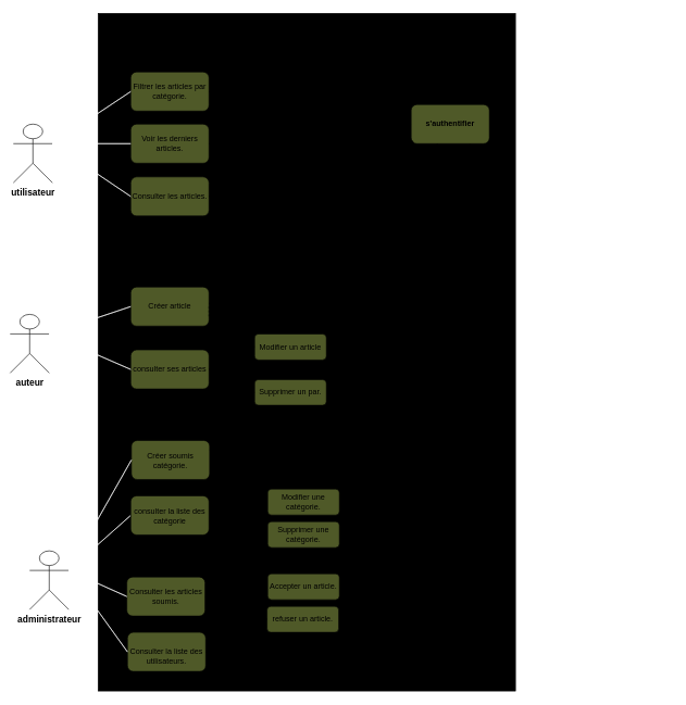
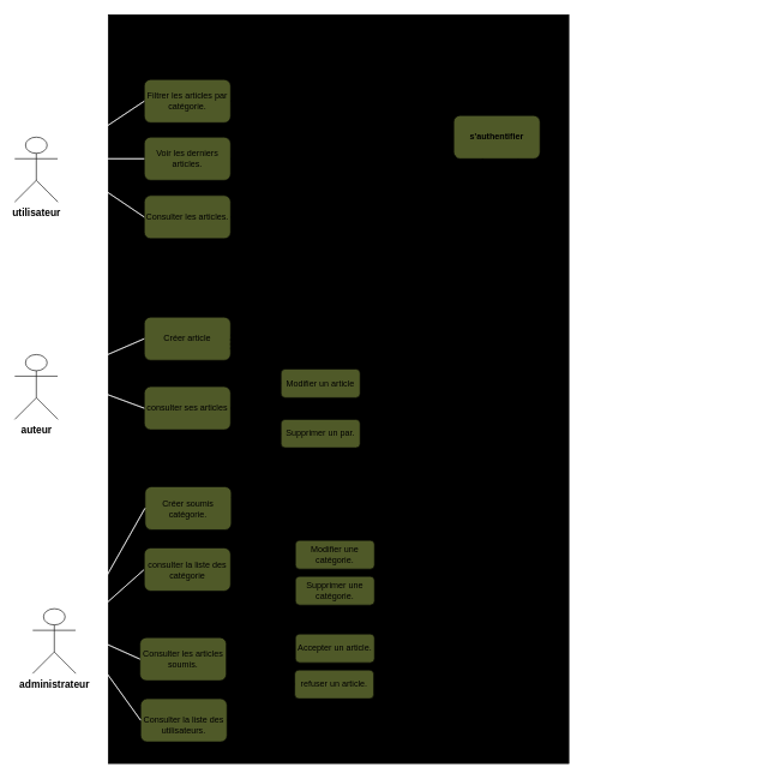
  <mxCell id="0" />
  <mxCell id="1" parent="0" />
  <mxCell id="2" value="" style="rounded=0;whiteSpace=wrap;html=1;fontSize=9;fillColor=#000000;" parent="1" vertex="1"><mxGeometry x="150" y="20" width="640" height="1040" as="geometry" /></mxCell>
  <mxCell id="3" value="&lt;div style=&quot;text-align: start;&quot;&gt;&lt;font face=&quot;Nunito Sans, sans-serif&quot; color=&quot;#000000&quot;&gt;&lt;span style=&quot;font-size: 14px; background-color: rgb(255, 255, 255);&quot;&gt;&lt;b&gt;utilisateur&lt;/b&gt;&lt;/span&gt;&lt;/font&gt;&lt;/div&gt;" style="shape=umlActor;verticalLabelPosition=bottom;verticalAlign=top;html=1;outlineConnect=0;" parent="1" vertex="1"><mxGeometry x="20" y="190" width="60" height="90" as="geometry" /></mxCell>
  <mxCell id="4" value="&lt;div style=&quot;text-align: start;&quot;&gt;&lt;span style=&quot;box-sizing: border-box; border: 0px solid; --tw-border-spacing-x: 0; --tw-border-spacing-y: 0; --tw-translate-x: 0; --tw-translate-y: 0; --tw-rotate: 0; --tw-skew-x: 0; --tw-skew-y: 0; --tw-scale-x: 1; --tw-scale-y: 1; --tw-pan-x: ; --tw-pan-y: ; --tw-pinch-zoom: ; --tw-scroll-snap-strictness: proximity; --tw-gradient-from-position: ; --tw-gradient-via-position: ; --tw-gradient-to-position: ; --tw-ordinal: ; --tw-slashed-zero: ; --tw-numeric-figure: ; --tw-numeric-spacing: ; --tw-numeric-fraction: ; --tw-ring-inset: ; --tw-ring-offset-width: 0px; --tw-ring-offset-color: #fff; --tw-ring-color: rgba(59,130,246,.5); --tw-ring-offset-shadow: 0 0 #0000; --tw-ring-shadow: 0 0 #0000; --tw-shadow: 0 0 #0000; --tw-shadow-colored: 0 0 #0000; --tw-blur: ; --tw-brightness: ; --tw-contrast: ; --tw-grayscale: ; --tw-hue-rotate: ; --tw-invert: ; --tw-saturate: ; --tw-sepia: ; --tw-drop-shadow: ; --tw-backdrop-blur: ; --tw-backdrop-brightness: ; --tw-backdrop-contrast: ; --tw-backdrop-grayscale: ; --tw-backdrop-hue-rotate: ; --tw-backdrop-invert: ; --tw-backdrop-opacity: ; --tw-backdrop-saturate: ; --tw-backdrop-sepia: ; --tw-contain-size: ; --tw-contain-layout: ; --tw-contain-paint: ; --tw-contain-style: ; font-weight: bolder; color: rgb(0, 0, 0); font-family: &amp;quot;Nunito Sans&amp;quot;, sans-serif; font-size: 14px; background-color: rgb(255, 255, 255);&quot;&gt;administrateur&lt;/span&gt;&lt;br&gt;&lt;/div&gt;" style="shape=umlActor;verticalLabelPosition=bottom;verticalAlign=top;html=1;outlineConnect=0;" parent="1" vertex="1"><mxGeometry x="45" y="845" width="60" height="90" as="geometry" /></mxCell>
- <mxCell id="5" value="&lt;div style=&quot;text-align: start;&quot;&gt;&lt;span style=&quot;box-sizing: border-box; border: 0px solid; --tw-border-spacing-x: 0; --tw-border-spacing-y: 0; --tw-translate-x: 0; --tw-translate-y: 0; --tw-rotate: 0; --tw-skew-x: 0; --tw-skew-y: 0; --tw-scale-x: 1; --tw-scale-y: 1; --tw-pan-x: ; --tw-pan-y: ; --tw-pinch-zoom: ; --tw-scroll-snap-strictness: proximity; --tw-gradient-from-position: ; --tw-gradient-via-position: ; --tw-gradient-to-position: ; --tw-ordinal: ; --tw-slashed-zero: ; --tw-numeric-figure: ; --tw-numeric-spacing: ; --tw-numeric-fraction: ; --tw-ring-inset: ; --tw-ring-offset-width: 0px; --tw-ring-offset-color: #fff; --tw-ring-color: rgba(59,130,246,.5); --tw-ring-offset-shadow: 0 0 #0000; --tw-ring-shadow: 0 0 #0000; --tw-shadow: 0 0 #0000; --tw-shadow-colored: 0 0 #0000; --tw-blur: ; --tw-brightness: ; --tw-contrast: ; --tw-grayscale: ; --tw-hue-rotate: ; --tw-invert: ; --tw-saturate: ; --tw-sepia: ; --tw-drop-shadow: ; --tw-backdrop-blur: ; --tw-backdrop-brightness: ; --tw-backdrop-contrast: ; --tw-backdrop-grayscale: ; --tw-backdrop-hue-rotate: ; --tw-backdrop-invert: ; --tw-backdrop-opacity: ; --tw-backdrop-saturate: ; --tw-backdrop-sepia: ; --tw-contain-size: ; --tw-contain-layout: ; --tw-contain-paint: ; --tw-contain-style: ; font-weight: bolder; color: rgb(0, 0, 0); font-family: &amp;quot;Nunito Sans&amp;quot;, sans-serif; font-size: 14px; background-color: rgb(255, 255, 255);&quot;&gt;auteur&lt;/span&gt;&lt;br&gt;&lt;/div&gt;" style="shape=umlActor;verticalLabelPosition=bottom;verticalAlign=top;html=1;outlineConnect=0;" parent="1" vertex="1"><mxGeometry x="15" y="482" width="60" height="90" as="geometry" /></mxCell>
+ <mxCell id="5" value="&lt;div style=&quot;text-align: start;&quot;&gt;&lt;span style=&quot;box-sizing: border-box; border: 0px solid; --tw-border-spacing-x: 0; --tw-border-spacing-y: 0; --tw-translate-x: 0; --tw-translate-y: 0; --tw-rotate: 0; --tw-skew-x: 0; --tw-skew-y: 0; --tw-scale-x: 1; --tw-scale-y: 1; --tw-pan-x: ; --tw-pan-y: ; --tw-pinch-zoom: ; --tw-scroll-snap-strictness: proximity; --tw-gradient-from-position: ; --tw-gradient-via-position: ; --tw-gradient-to-position: ; --tw-ordinal: ; --tw-slashed-zero: ; --tw-numeric-figure: ; --tw-numeric-spacing: ; --tw-numeric-fraction: ; --tw-ring-inset: ; --tw-ring-offset-width: 0px; --tw-ring-offset-color: #fff; --tw-ring-color: rgba(59,130,246,.5); --tw-ring-offset-shadow: 0 0 #0000; --tw-ring-shadow: 0 0 #0000; --tw-shadow: 0 0 #0000; --tw-shadow-colored: 0 0 #0000; --tw-blur: ; --tw-brightness: ; --tw-contrast: ; --tw-grayscale: ; --tw-hue-rotate: ; --tw-invert: ; --tw-saturate: ; --tw-sepia: ; --tw-drop-shadow: ; --tw-backdrop-blur: ; --tw-backdrop-brightness: ; --tw-backdrop-contrast: ; --tw-backdrop-grayscale: ; --tw-backdrop-hue-rotate: ; --tw-backdrop-invert: ; --tw-backdrop-opacity: ; --tw-backdrop-saturate: ; --tw-backdrop-sepia: ; --tw-contain-size: ; --tw-contain-layout: ; --tw-contain-paint: ; --tw-contain-style: ; font-weight: bolder; color: rgb(0, 0, 0); font-family: &amp;quot;Nunito Sans&amp;quot;, sans-serif; font-size: 14px; background-color: rgb(255, 255, 255);&quot;&gt;auteur&lt;/span&gt;&lt;br&gt;&lt;/div&gt;" style="shape=umlActor;verticalLabelPosition=bottom;verticalAlign=top;html=1;outlineConnect=0;" parent="1" vertex="1"><mxGeometry x="20" y="492" width="60" height="90" as="geometry" /></mxCell>
  <mxCell id="6" value="" style="group" parent="1" vertex="1" connectable="0"><mxGeometry x="140" y="690.5" width="140" height="70" as="geometry" /></mxCell>
  <mxCell id="7" value="" style="group" parent="6" vertex="1" connectable="0"><mxGeometry y="-25" width="140" height="70" as="geometry" /></mxCell>
  <mxCell id="8" value="Créer soumis catégorie." style="rounded=1;whiteSpace=wrap;html=1;fillColor=#4F5928;" parent="7" vertex="1"><mxGeometry x="61" y="10" width="120.0" height="60" as="geometry" /></mxCell>
  <mxCell id="9" value="" style="group" parent="1" vertex="1" connectable="0"><mxGeometry x="890" y="590" width="140" height="70" as="geometry" /></mxCell>
  <mxCell id="10" value="&lt;br&gt;Consulter la liste des utilisateurs." style="rounded=1;whiteSpace=wrap;html=1;fillColor=#4F5928;" parent="9" vertex="1"><mxGeometry x="-695" y="380" width="120.0" height="60" as="geometry" /></mxCell>
  <mxCell id="11" value="Modifier un article" style="rounded=1;whiteSpace=wrap;html=1;fillColor=#4F5928;" parent="1" vertex="1"><mxGeometry x="390" y="512" width="110" height="40" as="geometry" /></mxCell>
  <mxCell id="12" value="Voir les derniers articles." style="rounded=1;whiteSpace=wrap;html=1;fillColor=#4F5928;" parent="1" vertex="1"><mxGeometry x="200" y="190" width="120.0" height="60" as="geometry" /></mxCell>
  <mxCell id="13" value="Filtrer les articles par catégorie." style="rounded=1;whiteSpace=wrap;html=1;fillColor=#4F5928;" parent="1" vertex="1"><mxGeometry x="200" y="110" width="120.0" height="60" as="geometry" /></mxCell>
  <mxCell id="14" value="Consulter les articles." style="rounded=1;whiteSpace=wrap;html=1;fillColor=#4F5928;" parent="1" vertex="1"><mxGeometry x="200" y="271" width="120.0" height="60" as="geometry" /></mxCell>
  <mxCell id="15" value="Supprimer un par." style="rounded=1;whiteSpace=wrap;html=1;fillColor=#4F5928;" parent="1" vertex="1"><mxGeometry x="390" y="582" width="110" height="39.5" as="geometry" /></mxCell>
  <mxCell id="16" value="Créer article" style="rounded=1;whiteSpace=wrap;html=1;fillColor=#4F5928;" parent="1" vertex="1"><mxGeometry x="200" y="440" width="120.0" height="60" as="geometry" /></mxCell>
  <mxCell id="17" value="Consulter les articles soumis." style="rounded=1;whiteSpace=wrap;html=1;fillColor=#4F5928;" parent="1" vertex="1"><mxGeometry x="194" y="885" width="120.0" height="60" as="geometry" /></mxCell>
  <mxCell id="18" value="&amp;lt;&amp;lt;extend&amp;gt;&amp;gt;" style="html=1;verticalAlign=bottom;labelBackgroundColor=none;endArrow=open;endFill=0;dashed=1;fontSize=9;exitX=0;exitY=0.5;exitDx=0;exitDy=0;entryX=1;entryY=0.5;entryDx=0;entryDy=0;" parent="1" source="27" target="44" edge="1"><mxGeometry x="0.012" y="10" width="160" relative="1" as="geometry"><mxPoint x="541" y="80" as="sourcePoint" /><mxPoint x="701" y="80" as="targetPoint" /><mxPoint as="offset" /></mxGeometry></mxCell>
  <mxCell id="19" value="&amp;lt;&amp;lt;extend&amp;gt;&amp;gt;" style="html=1;verticalAlign=bottom;labelBackgroundColor=none;endArrow=open;endFill=0;dashed=1;fontSize=9;exitX=0;exitY=0.5;exitDx=0;exitDy=0;entryX=1;entryY=0.5;entryDx=0;entryDy=0;" parent="1" source="25" target="44" edge="1"><mxGeometry x="-0.002" y="5" width="160" relative="1" as="geometry"><mxPoint x="485" y="110" as="sourcePoint" /><mxPoint x="541" y="160" as="targetPoint" /><mxPoint as="offset" /></mxGeometry></mxCell>
  <mxCell id="20" value="&amp;lt;&amp;lt;extend&amp;gt;&amp;gt;" style="html=1;verticalAlign=bottom;labelBackgroundColor=none;endArrow=open;endFill=0;dashed=1;fontSize=9;exitX=0;exitY=0.5;exitDx=0;exitDy=0;entryX=1;entryY=0.5;entryDx=0;entryDy=0;" parent="1" source="26" target="17" edge="1"><mxGeometry y="10" width="160" relative="1" as="geometry"><mxPoint x="485" y="296" as="sourcePoint" /><mxPoint x="541" y="266" as="targetPoint" /><mxPoint as="offset" /></mxGeometry></mxCell>
  <mxCell id="21" value="" style="endArrow=none;html=1;fontSize=9;shape=link;strokeColor=#FFFFFF;width=-0.145;exitX=0;exitY=0.5;exitDx=0;exitDy=0;entryX=1;entryY=0.333;entryDx=0;entryDy=0;entryPerimeter=0;" parent="1" source="44" target="4" edge="1"><mxGeometry width="50" height="50" relative="1" as="geometry"><mxPoint x="110" y="820" as="sourcePoint" /><mxPoint x="160" y="770" as="targetPoint" /></mxGeometry></mxCell>
  <mxCell id="22" value="" style="endArrow=none;html=1;fontSize=9;shape=link;strokeColor=#FFFFFF;width=-0.145;exitX=0;exitY=0.5;exitDx=0;exitDy=0;entryX=1;entryY=0.333;entryDx=0;entryDy=0;entryPerimeter=0;" parent="1" source="17" target="4" edge="1"><mxGeometry width="50" height="50" relative="1" as="geometry"><mxPoint x="211" y="830" as="sourcePoint" /><mxPoint x="115" y="915" as="targetPoint" /></mxGeometry></mxCell>
  <mxCell id="23" value="" style="endArrow=none;html=1;fontSize=9;shape=link;strokeColor=#FFFFFF;width=-0.145;exitX=0;exitY=0.5;exitDx=0;exitDy=0;entryX=1;entryY=0.333;entryDx=0;entryDy=0;entryPerimeter=0;" parent="1" source="10" target="4" edge="1"><mxGeometry width="50" height="50" relative="1" as="geometry"><mxPoint x="210" y="930" as="sourcePoint" /><mxPoint x="115" y="915" as="targetPoint" /></mxGeometry></mxCell>
  <mxCell id="24" value="" style="group" parent="1" vertex="1" connectable="0"><mxGeometry x="410" y="800" width="140" height="70" as="geometry" /></mxCell>
  <mxCell id="25" value="Supprimer une catégorie." style="rounded=1;whiteSpace=wrap;html=1;fillColor=#4F5928;" parent="24" vertex="1"><mxGeometry width="110" height="40" as="geometry" /></mxCell>
  <mxCell id="26" value="Accepter un article." style="rounded=1;whiteSpace=wrap;html=1;fillColor=#4F5928;" parent="1" vertex="1"><mxGeometry x="410" y="880" width="110" height="40" as="geometry" /></mxCell>
  <mxCell id="27" value="Modifier une catégorie." style="rounded=1;whiteSpace=wrap;html=1;fillColor=#4F5928;" parent="1" vertex="1"><mxGeometry x="410" y="750" width="110" height="40" as="geometry" /></mxCell>
  <mxCell id="28" value="&lt;b&gt;s'authentifier&lt;/b&gt;" style="rounded=1;whiteSpace=wrap;html=1;fillColor=#4F5928;" parent="1" vertex="1"><mxGeometry x="630" y="160" width="120.0" height="60" as="geometry" /></mxCell>
  <mxCell id="29" value="" style="endArrow=none;html=1;fontSize=9;shape=link;strokeColor=#FFFFFF;width=-0.145;exitX=0;exitY=0.5;exitDx=0;exitDy=0;entryX=1;entryY=0.333;entryDx=0;entryDy=0;entryPerimeter=0;" parent="1" source="13" target="3" edge="1"><mxGeometry width="50" height="50" relative="1" as="geometry"><mxPoint x="176" y="90" as="sourcePoint" /><mxPoint x="80" y="170" as="targetPoint" /></mxGeometry></mxCell>
  <mxCell id="30" value="" style="endArrow=none;html=1;fontSize=9;shape=link;strokeColor=#FFFFFF;width=-0.145;exitX=0;exitY=0.5;exitDx=0;exitDy=0;entryX=1;entryY=0.333;entryDx=0;entryDy=0;entryPerimeter=0;" parent="1" source="12" target="3" edge="1"><mxGeometry width="50" height="50" relative="1" as="geometry"><mxPoint x="175" y="190" as="sourcePoint" /><mxPoint x="80" y="175" as="targetPoint" /></mxGeometry></mxCell>
  <mxCell id="31" value="" style="endArrow=none;html=1;fontSize=9;shape=link;strokeColor=#FFFFFF;width=-0.145;entryX=1;entryY=0.333;entryDx=0;entryDy=0;entryPerimeter=0;exitX=0;exitY=0.5;exitDx=0;exitDy=0;" parent="1" source="14" target="3" edge="1"><mxGeometry width="50" height="50" relative="1" as="geometry"><mxPoint x="180" y="280" as="sourcePoint" /><mxPoint x="80" y="175" as="targetPoint" /></mxGeometry></mxCell>
  <mxCell id="32" value="" style="endArrow=none;html=1;fontSize=9;shape=link;strokeColor=#FFFFFF;width=-0.145;exitX=0;exitY=0.5;exitDx=0;exitDy=0;entryX=1;entryY=0.333;entryDx=0;entryDy=0;entryPerimeter=0;" parent="1" source="16" target="5" edge="1"><mxGeometry width="50" height="50" relative="1" as="geometry"><mxPoint x="190" y="511" as="sourcePoint" /><mxPoint x="90" y="400" as="targetPoint" /></mxGeometry></mxCell>
  <mxCell id="33" value="&amp;lt;&amp;lt;include&amp;gt;&amp;gt;" style="html=1;verticalAlign=bottom;labelBackgroundColor=none;endArrow=open;endFill=0;dashed=1;fontSize=9;exitX=1;exitY=0.5;exitDx=0;exitDy=0;entryX=0;entryY=0.5;entryDx=0;entryDy=0;" parent="1" source="14" target="28" edge="1"><mxGeometry x="-0.022" y="-9" width="160" relative="1" as="geometry"><mxPoint x="640" y="226.5" as="sourcePoint" /><mxPoint x="330" y="263" as="targetPoint" /><mxPoint as="offset" /></mxGeometry></mxCell>
  <mxCell id="34" value="&amp;lt;&amp;lt;include&amp;gt;&amp;gt;" style="html=1;verticalAlign=bottom;labelBackgroundColor=none;endArrow=open;endFill=0;dashed=1;fontSize=9;exitX=1;exitY=0.5;exitDx=0;exitDy=0;entryX=0;entryY=0.5;entryDx=0;entryDy=0;" parent="1" source="13" target="28" edge="1"><mxGeometry x="-0.022" y="-9" width="160" relative="1" as="geometry"><mxPoint x="330" y="311" as="sourcePoint" /><mxPoint x="630" y="190" as="targetPoint" /><mxPoint as="offset" /></mxGeometry></mxCell>
  <mxCell id="35" value="&amp;lt;&amp;lt;include&amp;gt;&amp;gt;" style="html=1;verticalAlign=bottom;labelBackgroundColor=none;endArrow=open;endFill=0;dashed=1;fontSize=9;exitX=1;exitY=0.5;exitDx=0;exitDy=0;entryX=0;entryY=0.5;entryDx=0;entryDy=0;" parent="1" source="12" target="28" edge="1"><mxGeometry x="-0.022" y="-9" width="160" relative="1" as="geometry"><mxPoint x="340" y="321" as="sourcePoint" /><mxPoint x="640" y="200" as="targetPoint" /><mxPoint as="offset" /></mxGeometry></mxCell>
  <mxCell id="36" value="&amp;lt;&amp;lt;include&amp;gt;&amp;gt;" style="html=1;verticalAlign=bottom;labelBackgroundColor=none;endArrow=open;endFill=0;dashed=1;fontSize=9;exitX=1;exitY=0.5;exitDx=0;exitDy=0;entryX=0.335;entryY=0.987;entryDx=0;entryDy=0;edgeStyle=orthogonalEdgeStyle;entryPerimeter=0;" parent="1" source="10" target="28" edge="1"><mxGeometry x="-0.534" width="160" relative="1" as="geometry"><mxPoint x="370" y="966" as="sourcePoint" /><mxPoint x="650" y="210" as="targetPoint" /><mxPoint as="offset" /></mxGeometry></mxCell>
  <mxCell id="37" value="&amp;lt;&amp;lt;include&amp;gt;&amp;gt;" style="html=1;verticalAlign=bottom;labelBackgroundColor=none;endArrow=open;endFill=0;dashed=1;fontSize=9;exitX=1;exitY=0;exitDx=0;exitDy=0;edgeStyle=orthogonalEdgeStyle;entryX=0.75;entryY=1;entryDx=0;entryDy=0;" parent="1" source="44" target="28" edge="1"><mxGeometry x="-0.462" width="160" relative="1" as="geometry"><mxPoint x="335" y="990" as="sourcePoint" /><mxPoint x="740" y="220" as="targetPoint" /><mxPoint as="offset" /><Array as="points"><mxPoint x="320" y="740" /><mxPoint x="720" y="740" /></Array></mxGeometry></mxCell>
  <mxCell id="38" value="&amp;lt;&amp;lt;include&amp;gt;&amp;gt;" style="html=1;verticalAlign=bottom;labelBackgroundColor=none;endArrow=open;endFill=0;dashed=1;fontSize=9;exitX=1;exitY=0;exitDx=0;exitDy=0;entryX=0.53;entryY=1.007;entryDx=0;entryDy=0;edgeStyle=orthogonalEdgeStyle;entryPerimeter=0;" parent="1" source="17" target="28" edge="1"><mxGeometry x="-0.491" width="160" relative="1" as="geometry"><mxPoint x="345" y="1000" as="sourcePoint" /><mxPoint x="650" y="210" as="targetPoint" /><mxPoint as="offset" /><Array as="points"><mxPoint x="694" y="860" /><mxPoint x="694" y="220" /></Array></mxGeometry></mxCell>
  <mxCell id="39" value="&amp;lt;&amp;lt;include&amp;gt;&amp;gt;" style="html=1;verticalAlign=bottom;labelBackgroundColor=none;endArrow=open;endFill=0;dashed=1;fontSize=9;exitX=1;exitY=0.75;exitDx=0;exitDy=0;entryX=0.013;entryY=0.905;entryDx=0;entryDy=0;entryPerimeter=0;edgeStyle=orthogonalEdgeStyle;" parent="1" source="16" target="28" edge="1"><mxGeometry x="-0.178" width="160" relative="1" as="geometry"><mxPoint x="330" y="311" as="sourcePoint" /><mxPoint x="640" y="200" as="targetPoint" /><mxPoint x="-1" as="offset" /><Array as="points"><mxPoint x="320" y="460" /><mxPoint x="632" y="460" /></Array></mxGeometry></mxCell>
  <mxCell id="40" value="consulter ses articles" style="rounded=1;whiteSpace=wrap;html=1;fillColor=#4F5928;" parent="1" vertex="1"><mxGeometry x="200" y="536.5" width="120.0" height="60" as="geometry" /></mxCell>
  <mxCell id="41" value="&amp;lt;&amp;lt;extend&amp;gt;&amp;gt;" style="html=1;verticalAlign=bottom;labelBackgroundColor=none;endArrow=open;endFill=0;dashed=1;fontSize=9;exitX=0;exitY=0.5;exitDx=0;exitDy=0;entryX=1;entryY=0.5;entryDx=0;entryDy=0;" parent="1" source="15" target="40" edge="1"><mxGeometry x="-0.002" y="5" width="160" relative="1" as="geometry"><mxPoint x="374" y="670" as="sourcePoint" /><mxPoint x="290" y="640" as="targetPoint" /><mxPoint as="offset" /></mxGeometry></mxCell>
  <mxCell id="42" value="&amp;lt;&amp;lt;extend&amp;gt;&amp;gt;" style="html=1;verticalAlign=bottom;labelBackgroundColor=none;endArrow=open;endFill=0;dashed=1;fontSize=9;exitX=0;exitY=0.5;exitDx=0;exitDy=0;entryX=1;entryY=0.5;entryDx=0;entryDy=0;" parent="1" source="11" target="40" edge="1"><mxGeometry x="-0.002" y="5" width="160" relative="1" as="geometry"><mxPoint x="400" y="669.75" as="sourcePoint" /><mxPoint x="320" y="620" as="targetPoint" /><mxPoint as="offset" /></mxGeometry></mxCell>
  <mxCell id="43" value="" style="endArrow=none;html=1;fontSize=9;shape=link;strokeColor=#FFFFFF;width=-0.145;exitX=0;exitY=0.5;exitDx=0;exitDy=0;entryX=1;entryY=0.333;entryDx=0;entryDy=0;entryPerimeter=0;" parent="1" source="40" target="5" edge="1"><mxGeometry width="50" height="50" relative="1" as="geometry"><mxPoint x="210" y="538" as="sourcePoint" /><mxPoint x="90" y="523" as="targetPoint" /></mxGeometry></mxCell>
  <mxCell id="44" value="consulter la liste des catégorie" style="rounded=1;whiteSpace=wrap;html=1;fillColor=#4F5928;" parent="1" vertex="1"><mxGeometry x="200" y="760.5" width="120.0" height="60" as="geometry" /></mxCell>
  <mxCell id="45" value="" style="endArrow=none;html=1;fontSize=9;shape=link;strokeColor=#FFFFFF;width=-0.145;exitX=0;exitY=0.5;exitDx=0;exitDy=0;entryX=1;entryY=0.333;entryDx=0;entryDy=0;entryPerimeter=0;" parent="1" source="8" target="4" edge="1"><mxGeometry width="50" height="50" relative="1" as="geometry"><mxPoint x="210" y="800.5" as="sourcePoint" /><mxPoint x="115" y="885" as="targetPoint" /></mxGeometry></mxCell>
  <mxCell id="46" value="refuser un article." style="rounded=1;whiteSpace=wrap;html=1;fillColor=#4F5928;" parent="1" vertex="1"><mxGeometry x="409" y="930" width="110" height="40" as="geometry" /></mxCell>
  <mxCell id="47" value="&amp;lt;&amp;lt;extend&amp;gt;&amp;gt;" style="html=1;verticalAlign=bottom;labelBackgroundColor=none;endArrow=open;endFill=0;dashed=1;fontSize=9;exitX=0;exitY=0.5;exitDx=0;exitDy=0;entryX=1;entryY=0.5;entryDx=0;entryDy=0;" parent="1" source="46" target="17" edge="1"><mxGeometry y="10" width="160" relative="1" as="geometry"><mxPoint x="426" y="900" as="sourcePoint" /><mxPoint x="330" y="900" as="targetPoint" /><mxPoint as="offset" /></mxGeometry></mxCell>
  <mxCell id="48" value="&amp;lt;&amp;lt;include&amp;gt;&amp;gt;" style="html=1;verticalAlign=bottom;labelBackgroundColor=none;endArrow=open;endFill=0;dashed=1;fontSize=9;exitX=1;exitY=0.25;exitDx=0;exitDy=0;edgeStyle=orthogonalEdgeStyle;entryX=0.944;entryY=0.992;entryDx=0;entryDy=0;entryPerimeter=0;" parent="1" source="8" target="28" edge="1"><mxGeometry x="-0.462" width="160" relative="1" as="geometry"><mxPoint x="330" y="710.5" as="sourcePoint" /><mxPoint x="730" y="170" as="targetPoint" /><mxPoint as="offset" /><Array as="points"><mxPoint x="350" y="690" /><mxPoint x="743" y="690" /></Array></mxGeometry></mxCell>
  <mxCell id="49" value="&amp;lt;&amp;lt;include&amp;gt;&amp;gt;" style="html=1;verticalAlign=bottom;labelBackgroundColor=none;endArrow=open;endFill=0;dashed=1;fontSize=9;exitX=1;exitY=0;exitDx=0;exitDy=0;entryX=0.191;entryY=1.002;entryDx=0;entryDy=0;entryPerimeter=0;edgeStyle=orthogonalEdgeStyle;" parent="1" source="40" target="28" edge="1"><mxGeometry x="-0.178" width="160" relative="1" as="geometry"><mxPoint x="330" y="495" as="sourcePoint" /><mxPoint x="641.56" y="224.3" as="targetPoint" /><mxPoint x="-1" as="offset" /><Array as="points"><mxPoint x="330" y="536" /><mxPoint x="330" y="470" /><mxPoint x="653" y="470" /></Array></mxGeometry></mxCell>
